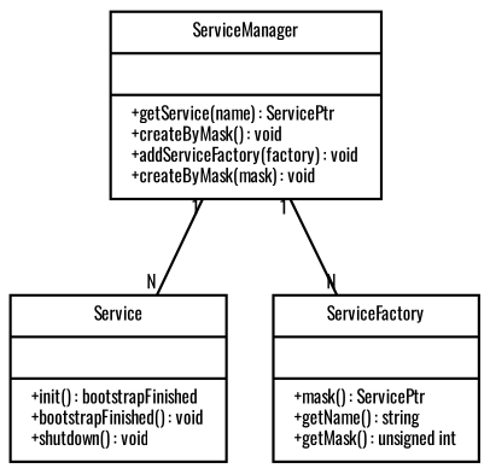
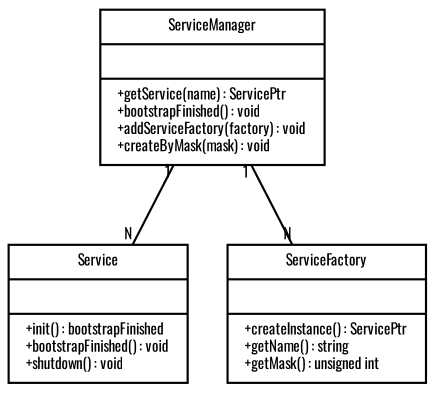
  digraph {
    fontname=Oswald
    fontsize=8
    node [fontname=Oswald fontsize=7 shape=record]
    edge [arrowhead=none fontname=Oswald fontsize=7 headlabel=N taillabel=1]
-   n1 [label="{ServiceManager||+getService(name) : ServicePtr\l+createByMask() : void\l+addServiceFactory(factory) : void\l+createByMask(mask) : void\l}"]
+   n1 [label="{ServiceManager||+getService(name) : ServicePtr\l+bootstrapFinished() : void\l+addServiceFactory(factory) : void\l+createByMask(mask) : void\l}"]
    n2 [label="{Service||+init() : bootstrapFinished\l+bootstrapFinished() : void\l+shutdown() : void\l}"]
-   n3 [label="{ServiceFactory||+mask() : ServicePtr\l+getName() : string\l+getMask() : unsigned int\l}"]
+   n3 [label="{ServiceFactory||+createInstance() : ServicePtr\l+getName() : string\l+getMask() : unsigned int\l}"]
    n1 -> n2
    n1 -> n3
  }
